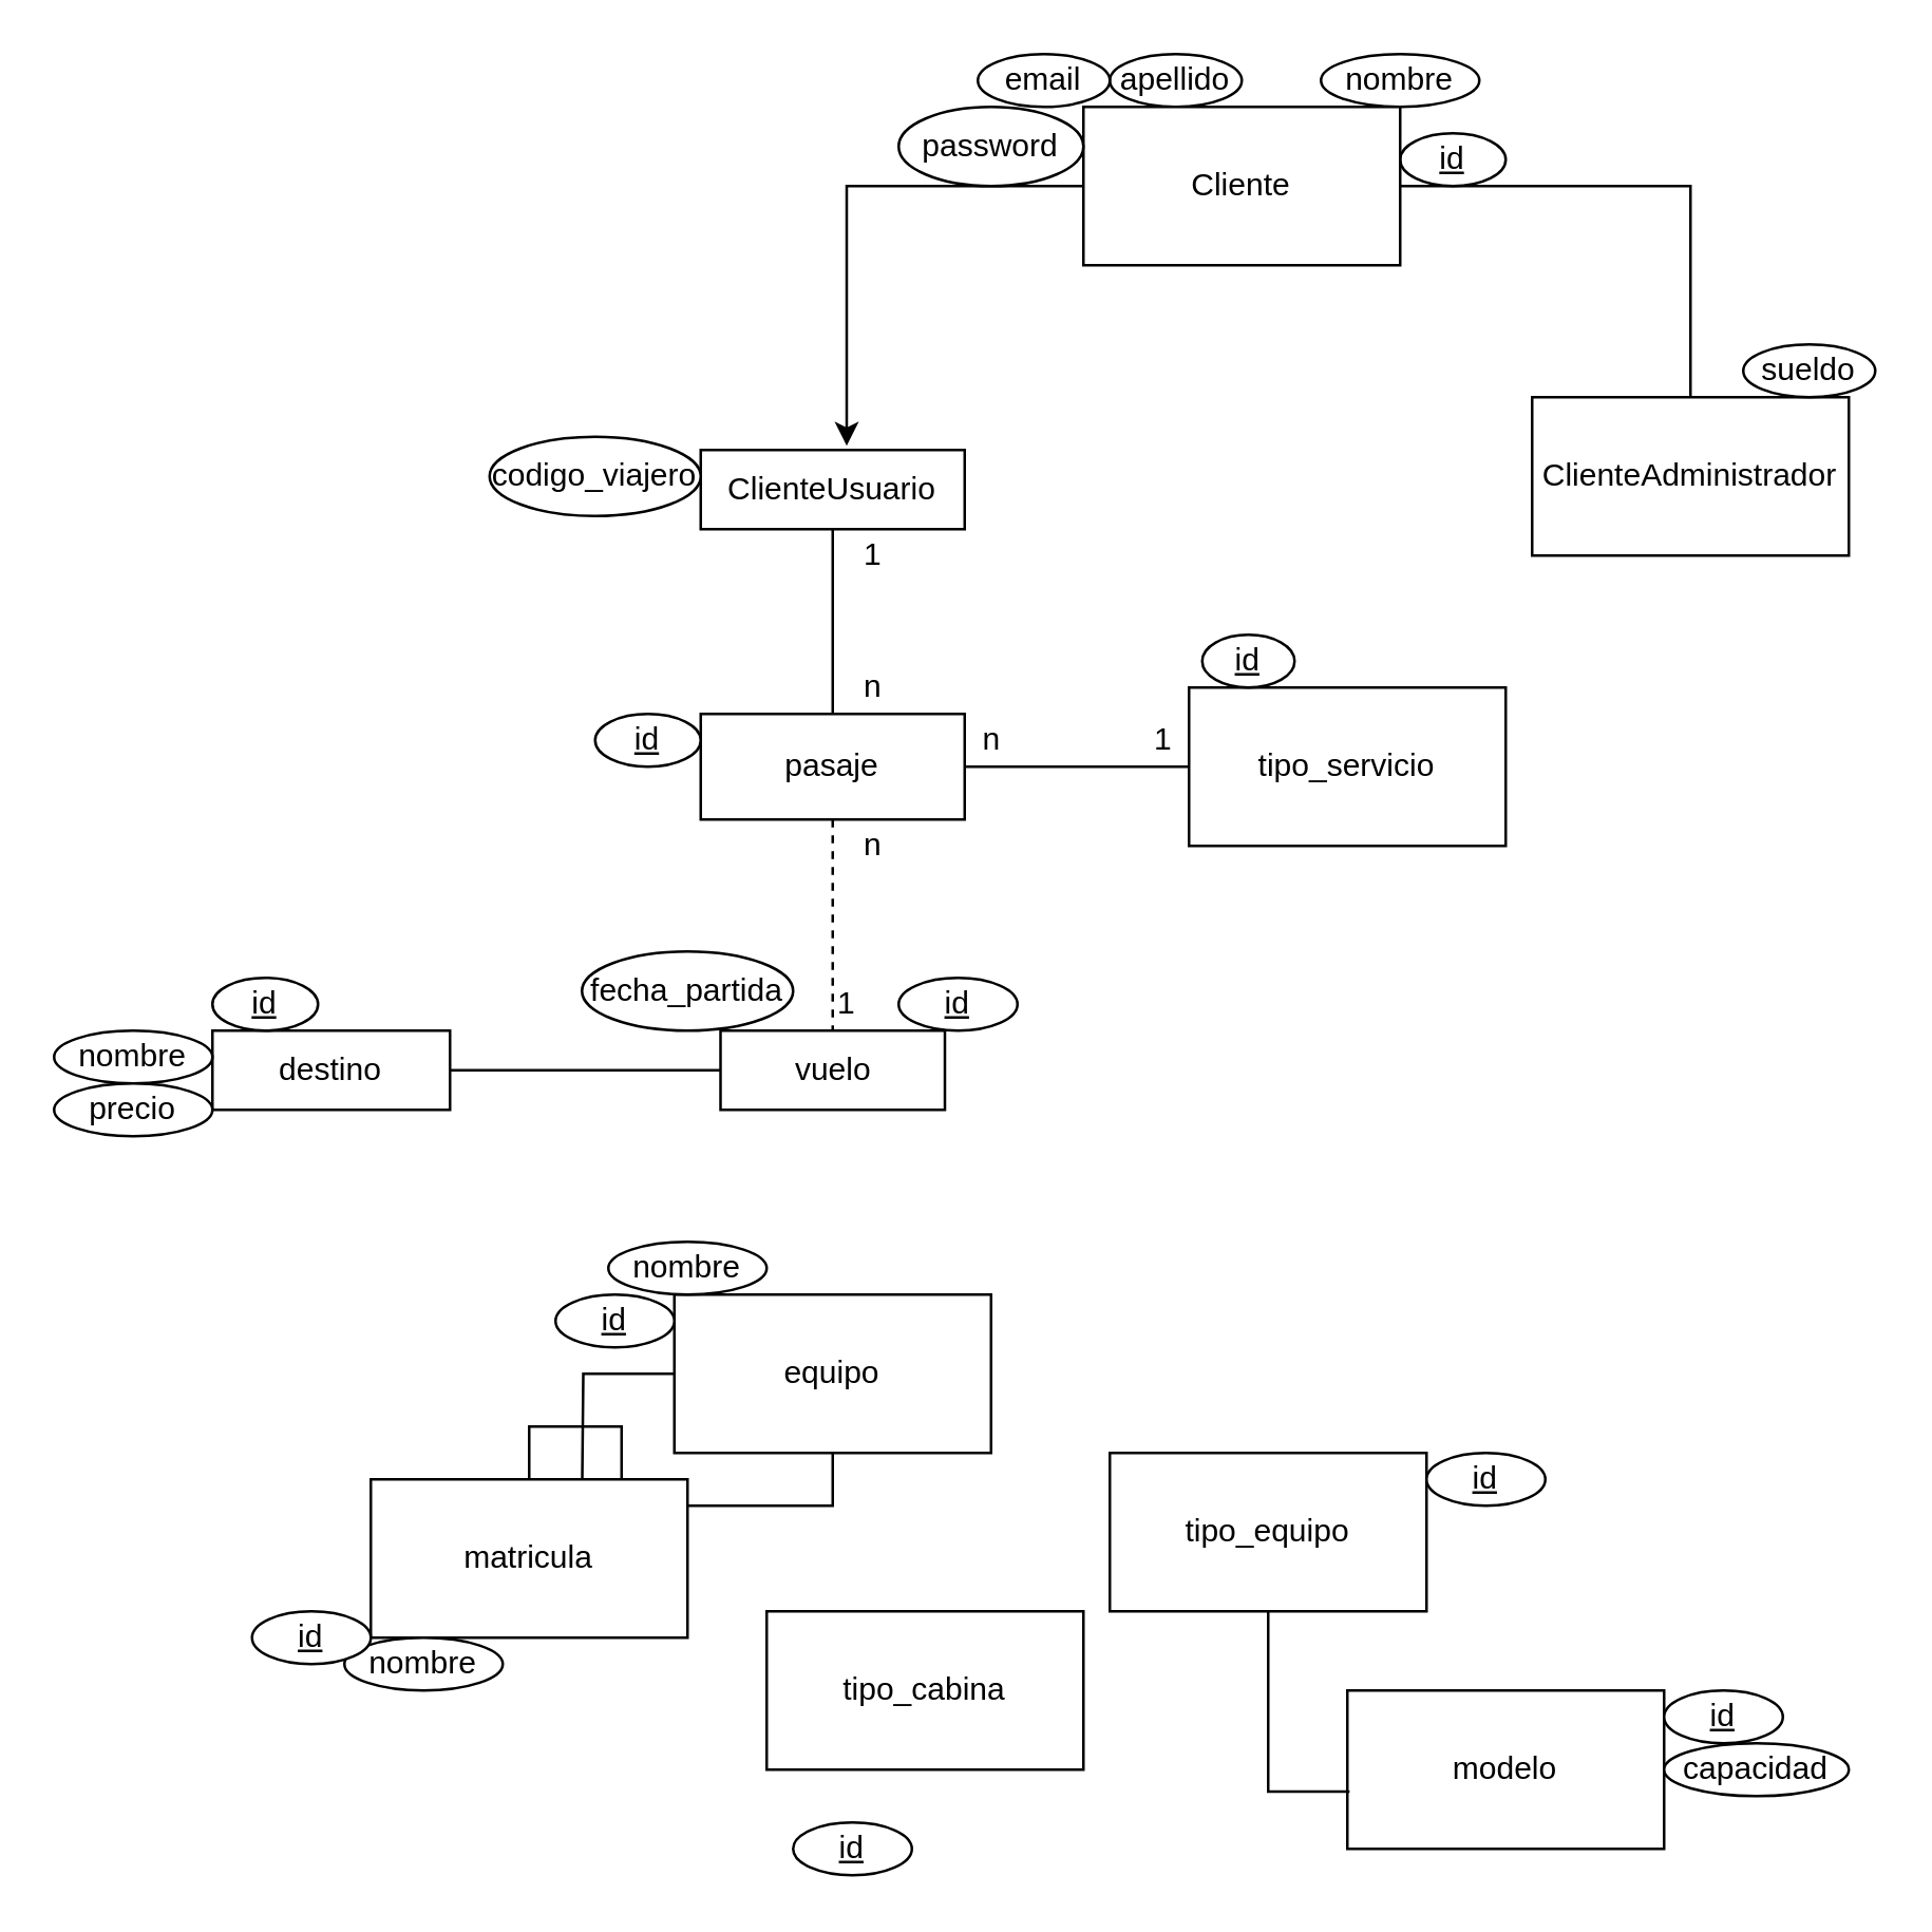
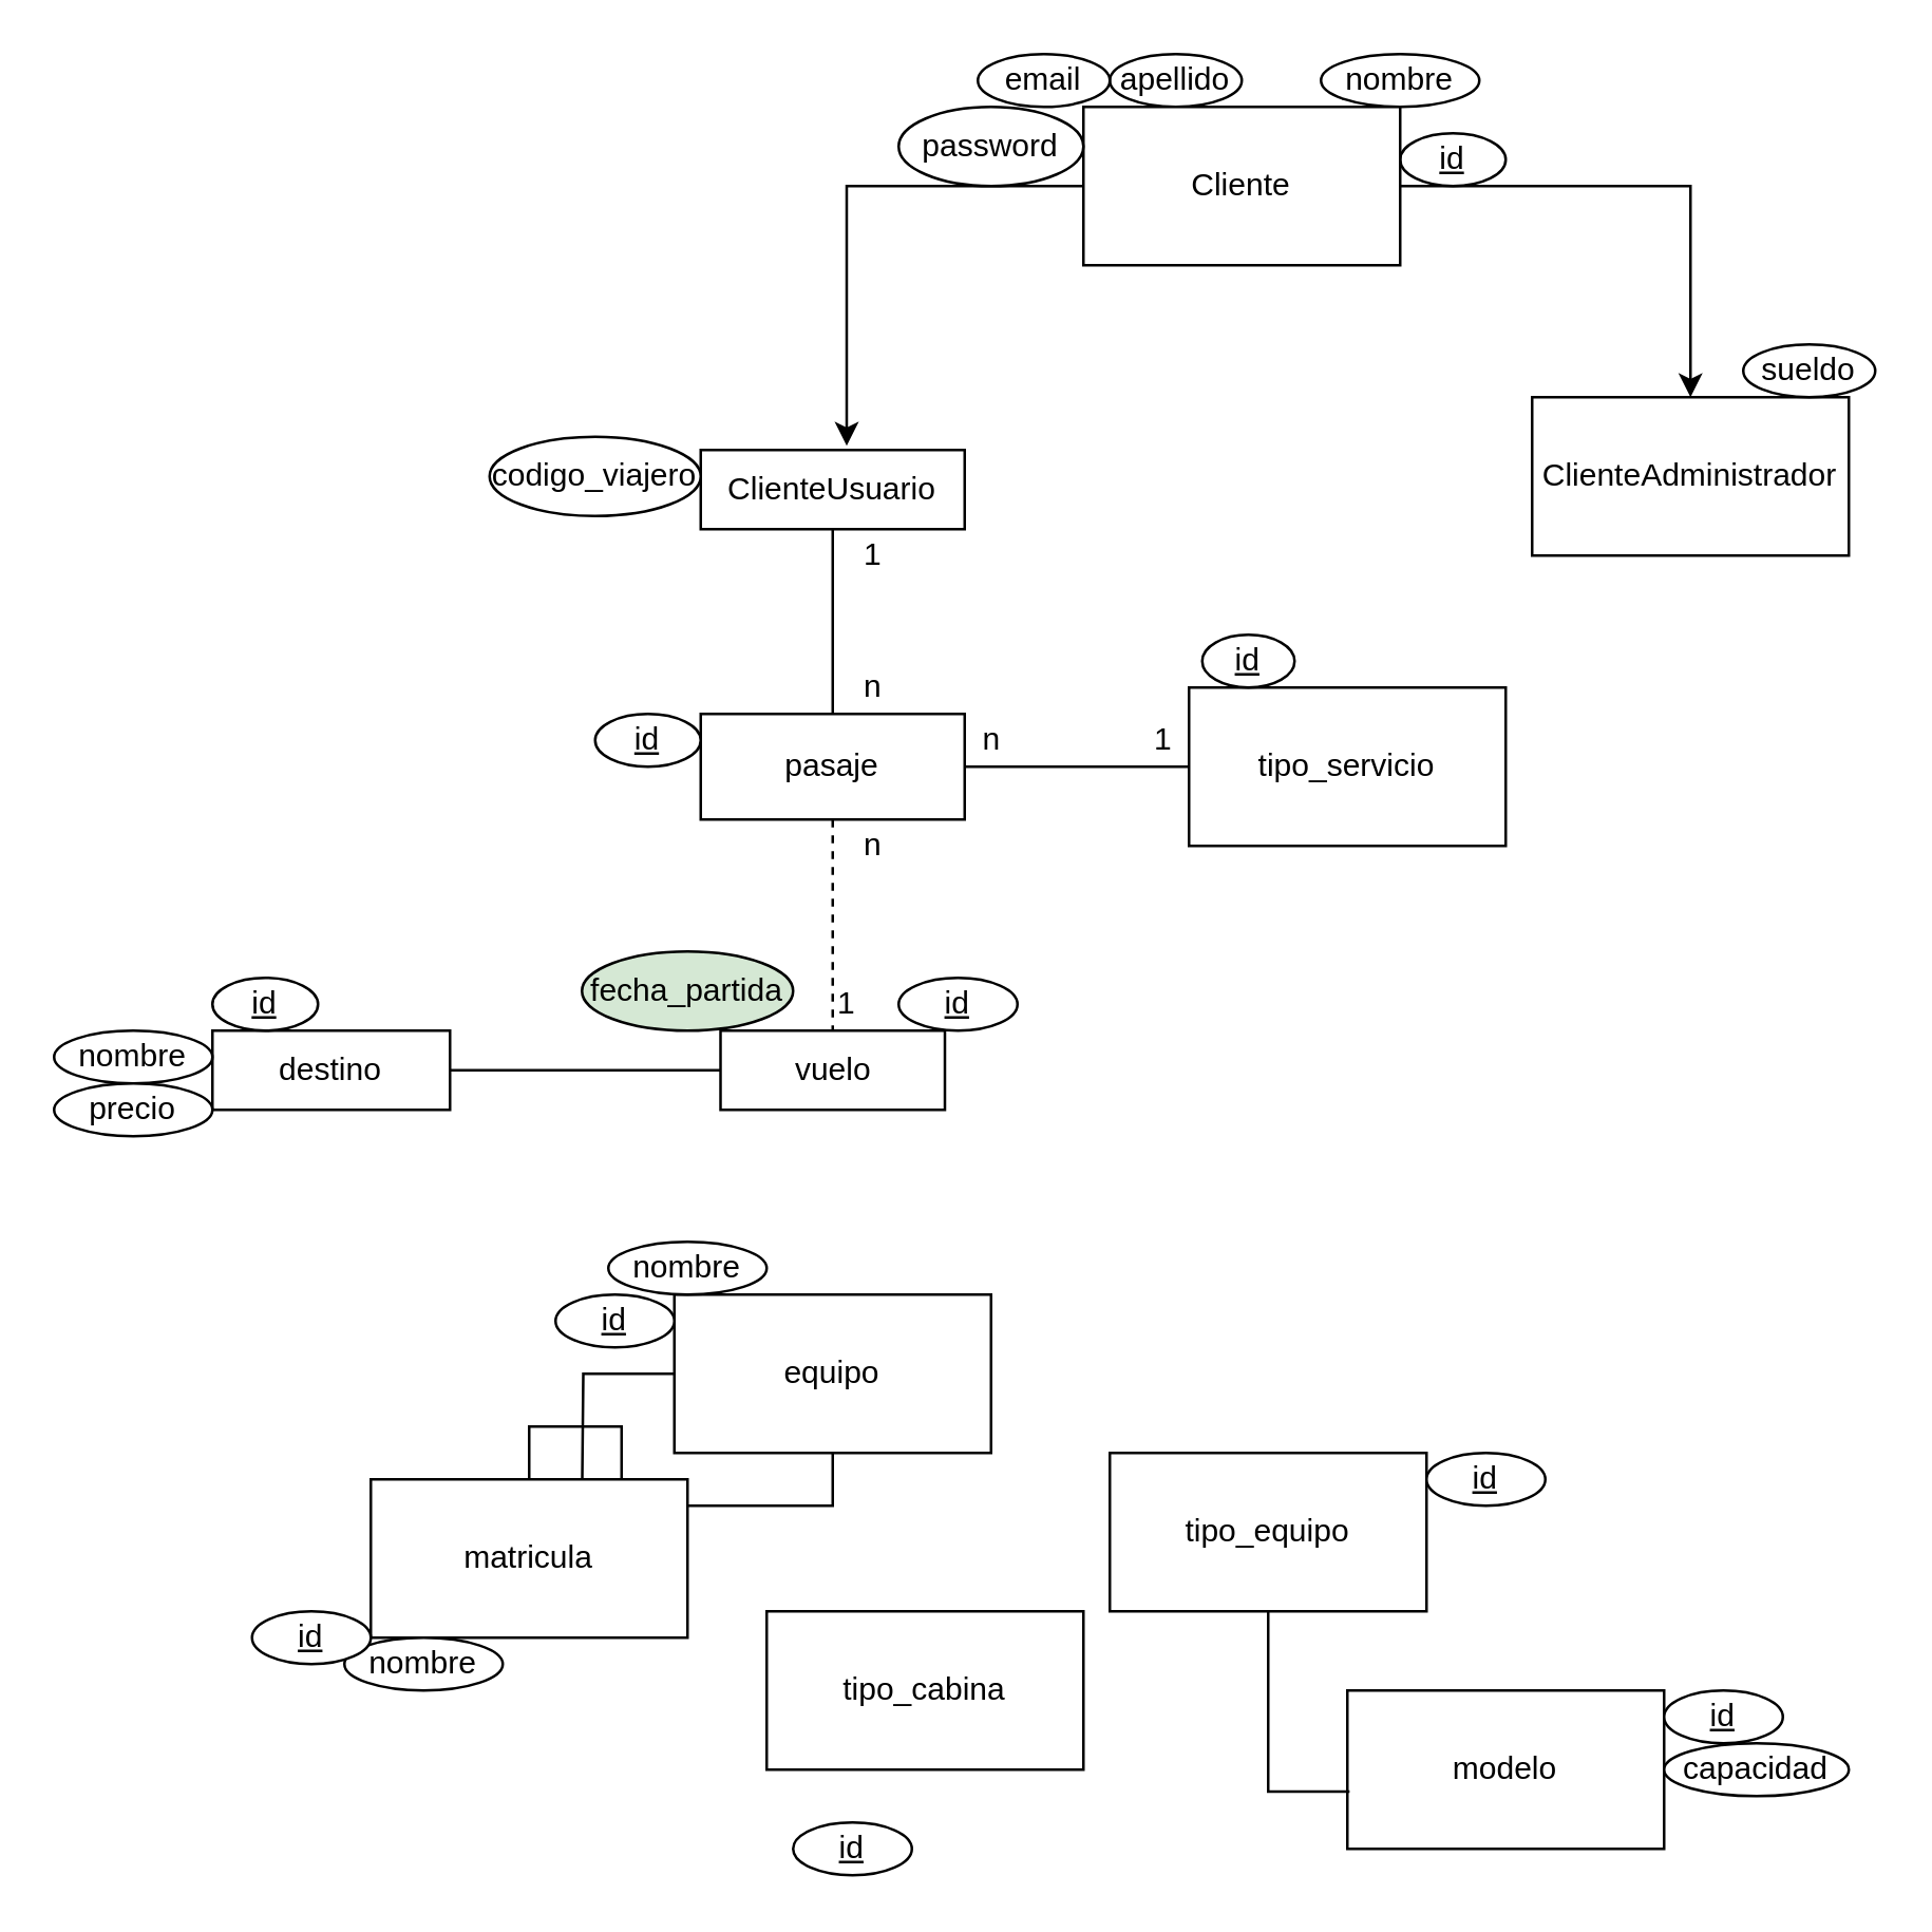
  <mxCell id="0" />
  <mxCell id="1" parent="0" />
  <mxCell id="2" style="edgeStyle=orthogonalEdgeStyle;rounded=0;orthogonalLoop=1;jettySize=auto;html=1;endArrow=none;endFill=0;" edge="1" parent="1" source="3" target="20"><mxGeometry relative="1" as="geometry" /></mxCell>
  <mxCell id="3" value="ClienteUsuario" style="rounded=0;whiteSpace=wrap;html=1;" vertex="1" parent="1"><mxGeometry x="265" y="170" width="100" height="30" as="geometry" /></mxCell>
  <mxCell id="4" value="ClienteAdministrador" style="rounded=0;whiteSpace=wrap;html=1;" vertex="1" parent="1"><mxGeometry x="580" y="150" width="120" height="60" as="geometry" /></mxCell>
  <mxCell id="5" style="edgeStyle=orthogonalEdgeStyle;rounded=0;orthogonalLoop=1;jettySize=auto;html=1;endArrow=none;endFill=0;" edge="1" parent="1" source="7"><mxGeometry relative="1" as="geometry"><mxPoint x="220" y="570" as="targetPoint" /></mxGeometry></mxCell>
  <mxCell id="6" style="edgeStyle=orthogonalEdgeStyle;rounded=0;orthogonalLoop=1;jettySize=auto;html=1;endArrow=none;endFill=0;" edge="1" parent="1" source="7" target="24"><mxGeometry relative="1" as="geometry" /></mxCell>
  <mxCell id="7" value="equipo" style="rounded=0;whiteSpace=wrap;html=1;" vertex="1" parent="1"><mxGeometry x="255" y="490" width="120" height="60" as="geometry" /></mxCell>
  <mxCell id="8" value="apellido" style="ellipse;whiteSpace=wrap;html=1;" vertex="1" parent="1"><mxGeometry x="420" y="20" width="50" height="20" as="geometry" /></mxCell>
  <mxCell id="9" value="nombre" style="ellipse;whiteSpace=wrap;html=1;" vertex="1" parent="1"><mxGeometry x="500" y="20" width="60" height="20" as="geometry" /></mxCell>
  <mxCell id="10" value="&lt;u&gt;id&lt;/u&gt;" style="ellipse;whiteSpace=wrap;html=1;" vertex="1" parent="1"><mxGeometry x="530" y="50" width="40" height="20" as="geometry" /></mxCell>
  <mxCell id="11" value="email" style="ellipse;whiteSpace=wrap;html=1;" vertex="1" parent="1"><mxGeometry x="370" y="20" width="50" height="20" as="geometry" /></mxCell>
- <mxCell id="12" style="edgeStyle=orthogonalEdgeStyle;rounded=0;orthogonalLoop=1;jettySize=auto;html=1;endArrow=none;" edge="1" parent="1" source="14" target="4"><mxGeometry relative="1" as="geometry" /></mxCell>
+ <mxCell id="12" style="edgeStyle=orthogonalEdgeStyle;rounded=0;orthogonalLoop=1;jettySize=auto;html=1;" edge="1" parent="1" source="14" target="4"><mxGeometry relative="1" as="geometry" /></mxCell>
  <mxCell id="13" style="edgeStyle=orthogonalEdgeStyle;rounded=0;orthogonalLoop=1;jettySize=auto;html=1;exitX=0;exitY=0.5;exitDx=0;exitDy=0;entryX=0.553;entryY=-0.053;entryDx=0;entryDy=0;entryPerimeter=0;" edge="1" parent="1" source="14" target="3"><mxGeometry relative="1" as="geometry" /></mxCell>
  <mxCell id="14" value="Cliente" style="rounded=0;whiteSpace=wrap;html=1;" vertex="1" parent="1"><mxGeometry x="410" y="40" width="120" height="60" as="geometry" /></mxCell>
  <mxCell id="15" value="password" style="ellipse;whiteSpace=wrap;html=1;" vertex="1" parent="1"><mxGeometry x="340" y="40" width="70" height="30" as="geometry" /></mxCell>
  <mxCell id="16" value="sueldo" style="ellipse;whiteSpace=wrap;html=1;" vertex="1" parent="1"><mxGeometry x="660" y="130" width="50" height="20" as="geometry" /></mxCell>
  <mxCell id="17" value="codigo_viajero" style="ellipse;whiteSpace=wrap;html=1;" vertex="1" parent="1"><mxGeometry x="185" y="165" width="80" height="30" as="geometry" /></mxCell>
  <mxCell id="18" style="edgeStyle=orthogonalEdgeStyle;rounded=0;orthogonalLoop=1;jettySize=auto;html=1;entryX=0;entryY=0.5;entryDx=0;entryDy=0;endArrow=none;endFill=0;" edge="1" parent="1" source="20" target="27"><mxGeometry relative="1" as="geometry" /></mxCell>
  <mxCell id="19" style="edgeStyle=orthogonalEdgeStyle;rounded=0;orthogonalLoop=1;jettySize=auto;html=1;entryX=0.5;entryY=0;entryDx=0;entryDy=0;endArrow=none;endFill=0;dashed=1;" edge="1" parent="1" source="20" target="23"><mxGeometry relative="1" as="geometry"><Array as="points"><mxPoint x="315" y="330" /><mxPoint x="315" y="330" /></Array></mxGeometry></mxCell>
  <mxCell id="20" value="pasaje" style="rounded=0;whiteSpace=wrap;html=1;" vertex="1" parent="1"><mxGeometry x="265" y="270" width="100" height="40" as="geometry" /></mxCell>
  <mxCell id="21" value="destino" style="rounded=0;whiteSpace=wrap;html=1;" vertex="1" parent="1"><mxGeometry x="80" y="390" width="90" height="30" as="geometry" /></mxCell>
  <mxCell id="22" style="edgeStyle=orthogonalEdgeStyle;rounded=0;orthogonalLoop=1;jettySize=auto;html=1;entryX=1;entryY=0.5;entryDx=0;entryDy=0;endArrow=none;endFill=0;" edge="1" parent="1" source="23" target="21"><mxGeometry relative="1" as="geometry" /></mxCell>
  <mxCell id="23" value="vuelo" style="rounded=0;whiteSpace=wrap;html=1;" vertex="1" parent="1"><mxGeometry x="272.5" y="390" width="85" height="30" as="geometry" /></mxCell>
  <mxCell id="24" value="matricula" style="rounded=0;whiteSpace=wrap;html=1;" vertex="1" parent="1"><mxGeometry x="140" y="560" width="120" height="60" as="geometry" /></mxCell>
  <mxCell id="25" value="modelo" style="rounded=0;whiteSpace=wrap;html=1;" vertex="1" parent="1"><mxGeometry x="510" y="640" width="120" height="60" as="geometry" /></mxCell>
  <mxCell id="26" value="tipo_cabina" style="rounded=0;whiteSpace=wrap;html=1;" vertex="1" parent="1"><mxGeometry x="290" y="610" width="120" height="60" as="geometry" /></mxCell>
  <mxCell id="27" value="tipo_servicio" style="rounded=0;whiteSpace=wrap;html=1;" vertex="1" parent="1"><mxGeometry x="450" y="260" width="120" height="60" as="geometry" /></mxCell>
  <mxCell id="28" value="&lt;u&gt;id&lt;/u&gt;" style="ellipse;whiteSpace=wrap;html=1;" vertex="1" parent="1"><mxGeometry x="455" y="240" width="35" height="20" as="geometry" /></mxCell>
  <mxCell id="29" value="&lt;u&gt;id&lt;/u&gt;" style="ellipse;whiteSpace=wrap;html=1;" vertex="1" parent="1"><mxGeometry x="225" y="270" width="40" height="20" as="geometry" /></mxCell>
  <mxCell id="30" value="&lt;u&gt;id&lt;/u&gt;" style="ellipse;whiteSpace=wrap;html=1;" vertex="1" parent="1"><mxGeometry x="80" y="370" width="40" height="20" as="geometry" /></mxCell>
  <mxCell id="31" value="&lt;u&gt;id&lt;/u&gt;" style="ellipse;whiteSpace=wrap;html=1;" vertex="1" parent="1"><mxGeometry x="340" y="370" width="45" height="20" as="geometry" /></mxCell>
  <mxCell id="32" value="&lt;u&gt;id&lt;/u&gt;" style="ellipse;whiteSpace=wrap;html=1;" vertex="1" parent="1"><mxGeometry x="210" y="490" width="45" height="20" as="geometry" /></mxCell>
- <mxCell id="33" value="fecha_partida" style="ellipse;whiteSpace=wrap;html=1;" vertex="1" parent="1"><mxGeometry x="220" y="360" width="80" height="30" as="geometry" /></mxCell>
+ <mxCell id="33" value="fecha_partida" style="ellipse;whiteSpace=wrap;html=1;fillColor=#d5e8d4;" vertex="1" parent="1"><mxGeometry x="220" y="360" width="80" height="30" as="geometry" /></mxCell>
  <mxCell id="34" value="nombre" style="ellipse;whiteSpace=wrap;html=1;" vertex="1" parent="1"><mxGeometry x="20" y="390" width="60" height="20" as="geometry" /></mxCell>
  <mxCell id="35" value="nombre" style="ellipse;whiteSpace=wrap;html=1;" vertex="1" parent="1"><mxGeometry x="130" y="620" width="60" height="20" as="geometry" /></mxCell>
  <mxCell id="36" value="&lt;u&gt;id&lt;/u&gt;" style="ellipse;whiteSpace=wrap;html=1;" vertex="1" parent="1"><mxGeometry x="95" y="610" width="45" height="20" as="geometry" /></mxCell>
  <mxCell id="37" value="&lt;u&gt;id&lt;/u&gt;" style="ellipse;whiteSpace=wrap;html=1;" vertex="1" parent="1"><mxGeometry x="630" y="640" width="45" height="20" as="geometry" /></mxCell>
  <mxCell id="38" value="&lt;u&gt;id&lt;/u&gt;" style="ellipse;whiteSpace=wrap;html=1;" vertex="1" parent="1"><mxGeometry x="300" y="690" width="45" height="20" as="geometry" /></mxCell>
  <mxCell id="39" value="nombre" style="ellipse;whiteSpace=wrap;html=1;" vertex="1" parent="1"><mxGeometry x="230" y="470" width="60" height="20" as="geometry" /></mxCell>
  <mxCell id="40" style="edgeStyle=orthogonalEdgeStyle;rounded=0;orthogonalLoop=1;jettySize=auto;html=1;entryX=0.007;entryY=0.639;entryDx=0;entryDy=0;entryPerimeter=0;endArrow=none;endFill=0;" edge="1" parent="1" source="41" target="25"><mxGeometry relative="1" as="geometry" /></mxCell>
  <mxCell id="41" value="tipo_equipo" style="rounded=0;whiteSpace=wrap;html=1;" vertex="1" parent="1"><mxGeometry x="420" y="550" width="120" height="60" as="geometry" /></mxCell>
  <mxCell id="42" value="&lt;u&gt;id&lt;/u&gt;" style="ellipse;whiteSpace=wrap;html=1;" vertex="1" parent="1"><mxGeometry x="540" y="550" width="45" height="20" as="geometry" /></mxCell>
  <mxCell id="43" value="capacidad" style="ellipse;whiteSpace=wrap;html=1;" vertex="1" parent="1"><mxGeometry x="630" y="660" width="70" height="20" as="geometry" /></mxCell>
  <mxCell id="44" value="1" style="text;html=1;align=center;verticalAlign=middle;resizable=0;points=[];autosize=1;strokeColor=none;" vertex="1" parent="1"><mxGeometry x="320" y="200" width="20" height="20" as="geometry" /></mxCell>
  <mxCell id="45" value="n" style="text;html=1;align=center;verticalAlign=middle;resizable=0;points=[];autosize=1;strokeColor=none;" vertex="1" parent="1"><mxGeometry x="320" y="250" width="20" height="20" as="geometry" /></mxCell>
  <mxCell id="46" value="precio" style="ellipse;whiteSpace=wrap;html=1;" vertex="1" parent="1"><mxGeometry x="20" y="410" width="60" height="20" as="geometry" /></mxCell>
  <mxCell id="47" value="1" style="text;html=1;align=center;verticalAlign=middle;resizable=0;points=[];autosize=1;strokeColor=none;" vertex="1" parent="1"><mxGeometry x="430" y="270" width="20" height="20" as="geometry" /></mxCell>
  <mxCell id="48" value="n" style="text;html=1;align=center;verticalAlign=middle;resizable=0;points=[];autosize=1;strokeColor=none;" vertex="1" parent="1"><mxGeometry x="365" y="270" width="20" height="20" as="geometry" /></mxCell>
  <mxCell id="49" value="n" style="text;html=1;align=center;verticalAlign=middle;resizable=0;points=[];autosize=1;strokeColor=none;" vertex="1" parent="1"><mxGeometry x="320" y="310" width="20" height="20" as="geometry" /></mxCell>
  <mxCell id="50" value="1" style="text;html=1;align=center;verticalAlign=middle;resizable=0;points=[];autosize=1;strokeColor=none;" vertex="1" parent="1"><mxGeometry x="310" y="370" width="20" height="20" as="geometry" /></mxCell>
